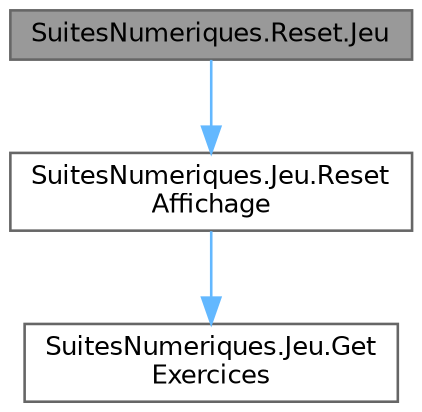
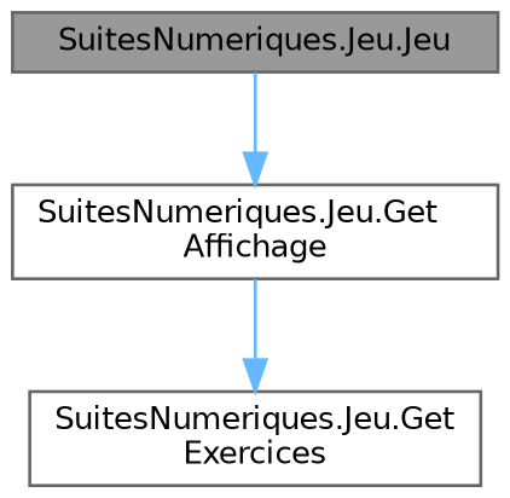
  digraph {
    rankdir=TB
    node [color=grey40 fillcolor=white fontname=Helvetica fontsize=10 shape=box style=filled]
    edge [color=steelblue1 fontname=Helvetica fontsize=10 labelfontname=Helvetica labelfontsize=10 style=solid]
-   n1 [color=gray40 fillcolor=grey60 fontcolor=black height=0.2 label="SuitesNumeriques.Reset.Jeu" width=0.4]
-   n2 [height=0.2 label="SuitesNumeriques.Jeu.Reset\lAffichage" width=0.4]
+   n1 [color=gray40 fillcolor=grey60 fontcolor=black height=0.2 label="SuitesNumeriques.Jeu.Jeu" width=0.4]
+   n2 [height=0.2 label="SuitesNumeriques.Jeu.Get\lAffichage" width=0.4]
    n3 [height=0.2 label="SuitesNumeriques.Jeu.Get\lExercices" width=0.4]
    n1 -> n2
    n2 -> n3
  }
